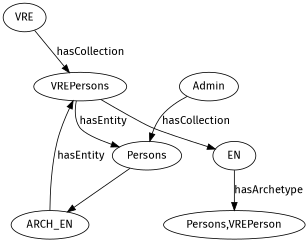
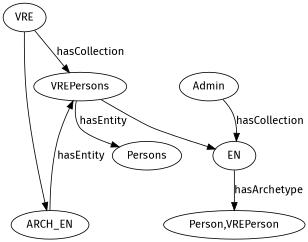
  digraph {
    fontname="Fira Sans"
    node [fontname="Fira Sans"]
    edge [fontname="Fira Sans"]
    n1 [label=VRE]
    n2 [label=VREPersons]
    n3 [label=Persons]
    EN
    n5 [label=Admin]
    ARCH_EN
-   n7 [label="Persons,VREPerson"]
+   n7 [label="Person,VREPerson"]
    n1 -> n2 [label=hasCollection]
    n2 -> n3 [label=hasEntity]
    n2 -> EN
-   n3 -> ARCH_EN
+   n1 -> ARCH_EN
    EN -> n7 [label=hasArchetype]
-   n5 -> n3 [label=hasCollection]
+   n5 -> EN [label=hasCollection]
    ARCH_EN -> n2 [label=hasEntity]
  }
